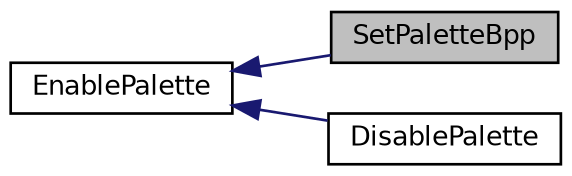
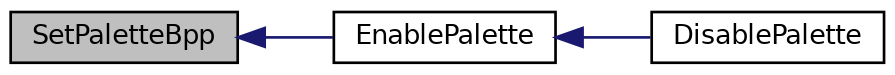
  digraph {
    rankdir=LR
    node [color=black fillcolor=white fontname=Helvetica fontsize=10 shape=record style=filled]
    edge [color=midnightblue dir=back fontname=Helvetica fontsize=10 labelfontname=Helvetica labelfontsize=10 style=solid]
    n1 [fillcolor=grey75 fontcolor=black height=0.2 label=SetPaletteBpp width=0.4]
    n2 [height=0.2 label=EnablePalette width=0.4]
    n3 [height=0.2 label=DisablePalette width=0.4]
-   n2 -> n1
+   n1 -> n2
    n2 -> n3
  }
